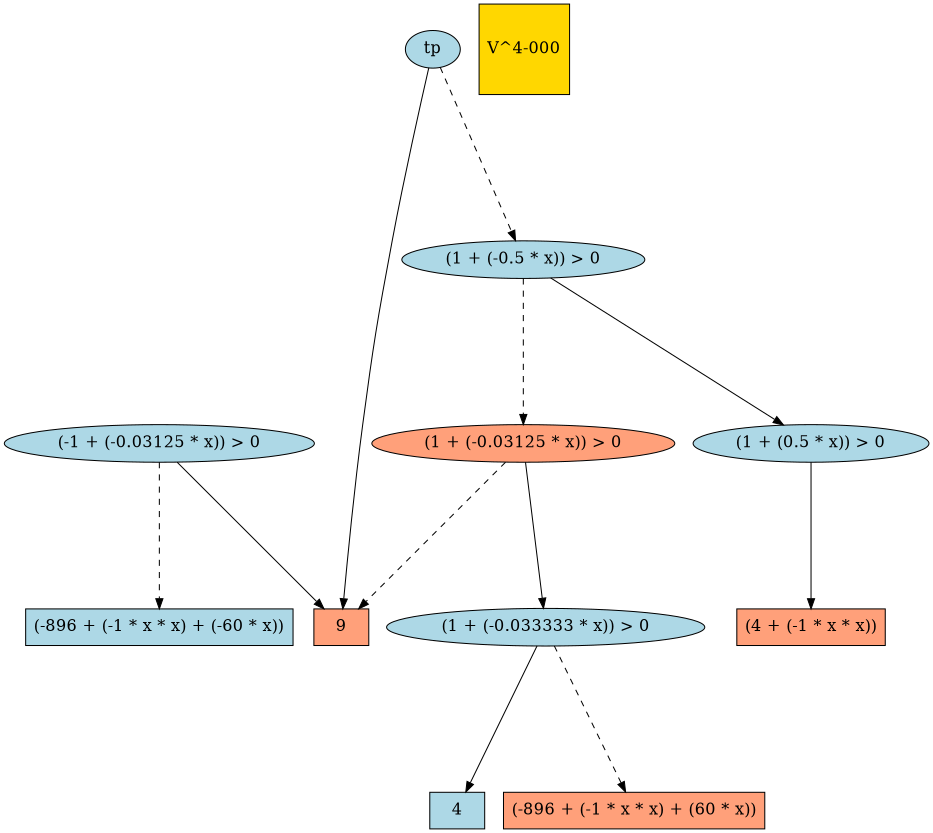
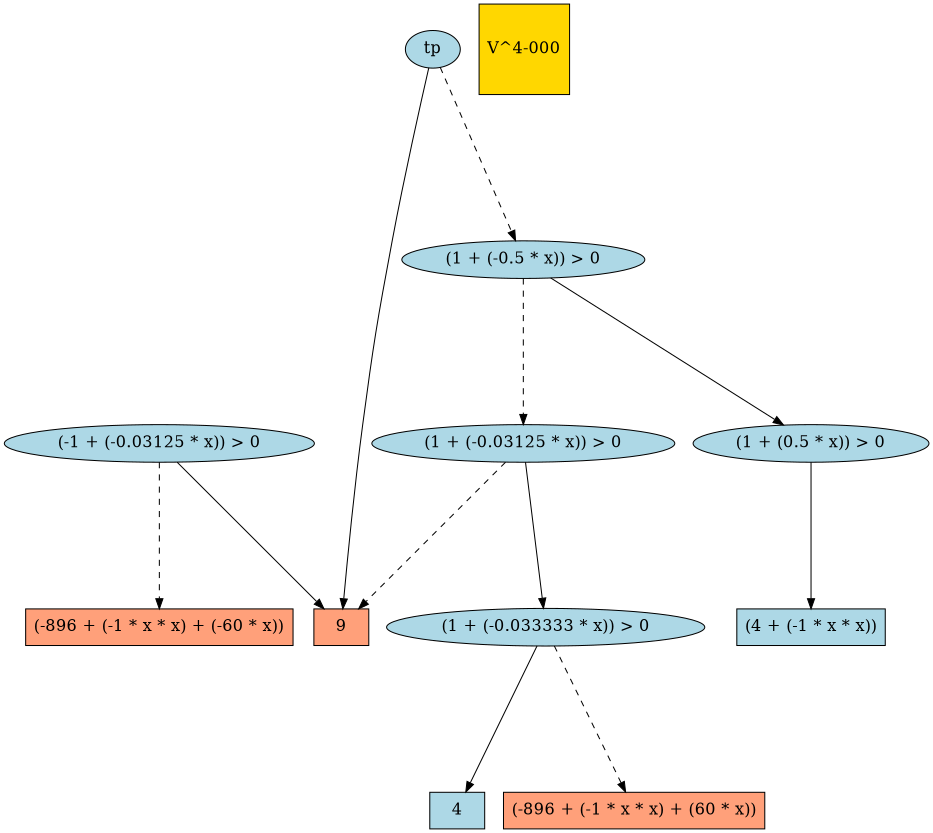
  digraph {
    fontname=Helvetica
    fontsize=16
    ranksep=2.00
    node [color=black fillcolor=lightblue fontsize=16 shape=ellipse style=filled]
    edge [color=black style=solid]
    n1 [label=4 shape=box]
    n2 [label="(-1 + (-0.03125 * x)) > 0"]
    n3 [fillcolor=lightsalmon label=9 shape=box]
-   n4 [label="(-896 + (-1 * x * x) + (-60 * x))" shape=box]
-   n5 [fillcolor=lightsalmon label="(1 + (-0.03125 * x)) > 0"]
+   n4 [fillcolor=lightsalmon label="(-896 + (-1 * x * x) + (-60 * x))" shape=box]
+   n5 [label="(1 + (-0.03125 * x)) > 0"]
    n6 [label="(1 + (-0.033333 * x)) > 0"]
    n7 [fillcolor=lightsalmon label="(-896 + (-1 * x * x) + (60 * x))" shape=box]
    n8 [label="(1 + (0.5 * x)) > 0"]
-   n9 [fillcolor=lightsalmon label="(4 + (-1 * x * x))" shape=box]
+   n9 [label="(4 + (-1 * x * x))" shape=box]
    n10 [label="(1 + (-0.5 * x)) > 0"]
    n11 [label=tp]
    n12 [fillcolor=gold1 label="V^4-000" shape=square]
    n2 -> n3
    n2 -> n4 [style=dashed]
    n5 -> n3 [style=dashed]
    n5 -> n6
    n6 -> n1
    n6 -> n7 [style=dashed]
    n8 -> n9
    n10 -> n5 [style=dashed]
    n10 -> n8
    n11 -> n3
    n11 -> n10 [style=dashed]
  }
